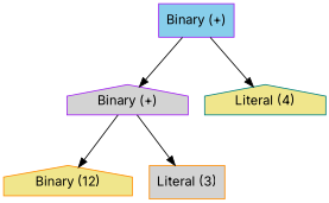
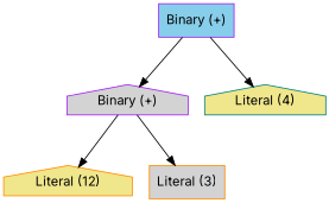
  digraph {
    fontname=Inter
    node [shape=house style=filled fillcolor=lightgrey color=purple fontname=Inter]
    edge [fontname=Inter]
    n1 [label="Binary (+)" shape=box fillcolor=skyblue]
    n2 [label="Binary (+)"]
    n3 [label="Literal (4)" fillcolor=khaki color=teal]
-   n4 [label="Binary (12)" fillcolor=khaki color=darkorange]
+   n4 [label="Literal (12)" fillcolor=khaki color=darkorange]
    n5 [label="Literal (3)" shape=box color=darkorange]
    n1 -> n2 [label=" "]
    n1 -> n3 [label=" "]
    n2 -> n4 [label=" "]
    n2 -> n5 [label=" "]
  }
